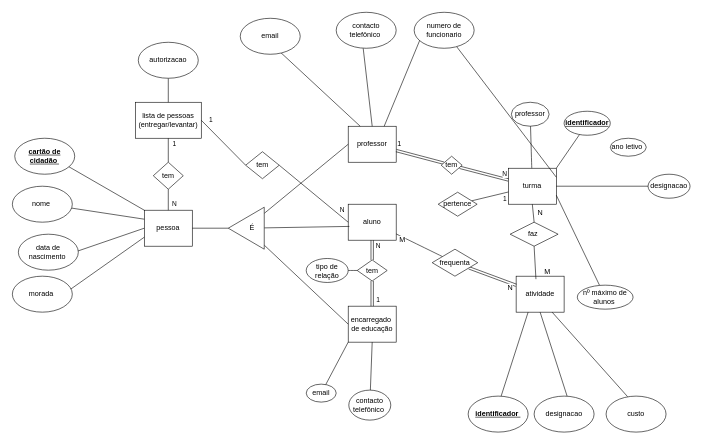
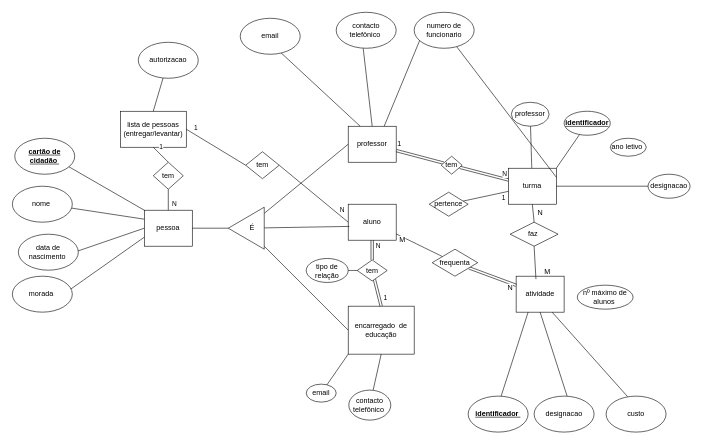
  <mxCell id="0" />
  <mxCell id="1" parent="0" />
  <mxCell id="2" value="pessoa" style="rounded=0;whiteSpace=wrap;html=1;" parent="1" vertex="1"><mxGeometry x="240" y="350" width="80" height="60" as="geometry" /></mxCell>
  <mxCell id="3" value="professor" style="rounded=0;whiteSpace=wrap;html=1;" parent="1" vertex="1"><mxGeometry x="580" y="210" width="80" height="60" as="geometry" /></mxCell>
  <mxCell id="4" value="" style="endArrow=none;html=1;rounded=0;exitX=1;exitY=0.5;exitDx=0;exitDy=0;entryX=0;entryY=0.25;entryDx=0;entryDy=0;" parent="1" target="2" edge="1"><mxGeometry width="50" height="50" relative="1" as="geometry"><mxPoint x="109" y="345" as="sourcePoint" /><mxPoint x="460" y="340" as="targetPoint" /></mxGeometry></mxCell>
  <mxCell id="5" value="" style="endArrow=none;html=1;rounded=0;exitX=1;exitY=0.75;exitDx=0;exitDy=0;entryX=0;entryY=0;entryDx=0;entryDy=0;" parent="1" target="2" edge="1"><mxGeometry width="50" height="50" relative="1" as="geometry"><mxPoint x="109" y="274.5" as="sourcePoint" /><mxPoint x="460" y="340" as="targetPoint" /></mxGeometry></mxCell>
  <mxCell id="6" value="" style="endArrow=none;html=1;rounded=0;exitX=1;exitY=0.5;exitDx=0;exitDy=0;entryX=0;entryY=0.5;entryDx=0;entryDy=0;" parent="1" target="2" edge="1"><mxGeometry width="50" height="50" relative="1" as="geometry"><mxPoint x="109" y="425" as="sourcePoint" /><mxPoint x="460" y="340" as="targetPoint" /></mxGeometry></mxCell>
  <mxCell id="7" value="" style="endArrow=none;html=1;rounded=0;exitX=1;exitY=0.25;exitDx=0;exitDy=0;entryX=0;entryY=0.75;entryDx=0;entryDy=0;" parent="1" target="2" edge="1"><mxGeometry width="50" height="50" relative="1" as="geometry"><mxPoint x="109" y="487.5" as="sourcePoint" /><mxPoint x="460" y="340" as="targetPoint" /></mxGeometry></mxCell>
  <mxCell id="8" value="" style="endArrow=none;html=1;rounded=0;entryX=0;entryY=0.5;entryDx=0;entryDy=0;" parent="1" source="53" target="3" edge="1"><mxGeometry width="50" height="50" relative="1" as="geometry"><mxPoint x="450" y="360" as="sourcePoint" /><mxPoint x="460" y="340" as="targetPoint" /></mxGeometry></mxCell>
  <mxCell id="9" value="" style="endArrow=none;html=1;rounded=0;exitX=0.6;exitY=1.04;exitDx=0;exitDy=0;exitPerimeter=0;entryX=0.25;entryY=0;entryDx=0;entryDy=0;" parent="1" target="3" edge="1"><mxGeometry width="50" height="50" relative="1" as="geometry"><mxPoint x="462" y="82" as="sourcePoint" /><mxPoint x="460" y="340" as="targetPoint" /></mxGeometry></mxCell>
  <mxCell id="10" value="" style="endArrow=none;html=1;rounded=0;exitX=0.5;exitY=1;exitDx=0;exitDy=0;entryX=0.5;entryY=0;entryDx=0;entryDy=0;" parent="1" target="3" edge="1"><mxGeometry width="50" height="50" relative="1" as="geometry"><mxPoint x="605" y="80" as="sourcePoint" /><mxPoint x="460" y="340" as="targetPoint" /></mxGeometry></mxCell>
  <mxCell id="11" value="" style="endArrow=none;html=1;rounded=0;exitX=0.5;exitY=1;exitDx=0;exitDy=0;entryX=0.75;entryY=0;entryDx=0;entryDy=0;" parent="1" target="3" edge="1"><mxGeometry width="50" height="50" relative="1" as="geometry"><mxPoint x="700" y="65" as="sourcePoint" /><mxPoint x="460" y="340" as="targetPoint" /></mxGeometry></mxCell>
  <mxCell id="12" value="aluno" style="rounded=0;whiteSpace=wrap;html=1;" parent="1" vertex="1"><mxGeometry x="580" y="340" width="80" height="60" as="geometry" /></mxCell>
  <mxCell id="13" value="" style="endArrow=none;html=1;rounded=0;entryX=0.025;entryY=0.617;entryDx=0;entryDy=0;entryPerimeter=0;" parent="1" source="53" target="12" edge="1"><mxGeometry width="50" height="50" relative="1" as="geometry"><mxPoint x="480" y="380" as="sourcePoint" /><mxPoint x="460" y="340" as="targetPoint" /></mxGeometry></mxCell>
- <mxCell id="14" value="encarregado&amp;nbsp; de educação" style="rounded=0;whiteSpace=wrap;html=1;" parent="1" vertex="1"><mxGeometry x="580" y="510" width="80" height="60" as="geometry" /></mxCell>
+ <mxCell id="14" value="encarregado&amp;nbsp; de educação" style="rounded=0;whiteSpace=wrap;html=1;" parent="1" vertex="1"><mxGeometry x="580" y="510" width="110" height="80" as="geometry" /></mxCell>
  <mxCell id="15" value="" style="endArrow=none;html=1;rounded=0;entryX=0;entryY=0.5;entryDx=0;entryDy=0;" parent="1" source="53" target="14" edge="1"><mxGeometry width="50" height="50" relative="1" as="geometry"><mxPoint x="450" y="400" as="sourcePoint" /><mxPoint x="450" y="340" as="targetPoint" /></mxGeometry></mxCell>
- <mxCell id="16" value="lista de pessoas (entregar/levantar)" style="rounded=0;whiteSpace=wrap;html=1;" parent="1" vertex="1"><mxGeometry x="225" y="170" width="110" height="60" as="geometry" /></mxCell>
+ <mxCell id="16" value="lista de pessoas (entregar/levantar)" style="rounded=0;whiteSpace=wrap;html=1;" parent="1" vertex="1"><mxGeometry x="200" y="185" width="110" height="60" as="geometry" /></mxCell>
  <mxCell id="17" value="1" style="endArrow=none;html=1;rounded=0;exitX=0.5;exitY=0;exitDx=0;exitDy=0;entryX=0.5;entryY=1;entryDx=0;entryDy=0;" parent="1" source="71" target="16" edge="1"><mxGeometry x="0.5" y="-10" width="50" height="50" relative="1" as="geometry"><mxPoint x="400" y="490" as="sourcePoint" /><mxPoint x="450" y="440" as="targetPoint" /><mxPoint as="offset" /></mxGeometry></mxCell>
  <mxCell id="18" value="N" style="endArrow=none;html=1;rounded=0;exitX=1;exitY=0.5;exitDx=0;exitDy=0;entryX=0;entryY=0.5;entryDx=0;entryDy=0;" parent="1" source="73" target="12" edge="1"><mxGeometry x="0.726" y="9" width="50" height="50" relative="1" as="geometry"><mxPoint x="400" y="490" as="sourcePoint" /><mxPoint x="450" y="440" as="targetPoint" /><mxPoint as="offset" /></mxGeometry></mxCell>
  <mxCell id="19" value="" style="endArrow=none;html=1;rounded=0;exitX=0.5;exitY=0;exitDx=0;exitDy=0;" parent="1" source="16" edge="1" target="47"><mxGeometry width="50" height="50" relative="1" as="geometry"><mxPoint x="400" y="390" as="sourcePoint" /><mxPoint x="275" y="90" as="targetPoint" /></mxGeometry></mxCell>
  <mxCell id="20" value="" style="endArrow=none;html=1;rounded=0;entryX=0;entryY=1;entryDx=0;entryDy=0;" parent="1" target="14" edge="1" source="45"><mxGeometry width="50" height="50" relative="1" as="geometry"><mxPoint x="475" y="650" as="sourcePoint" /><mxPoint x="450" y="640" as="targetPoint" /></mxGeometry></mxCell>
  <mxCell id="21" value="" style="endArrow=none;html=1;rounded=0;entryX=0.5;entryY=1;entryDx=0;entryDy=0;" parent="1" target="14" edge="1" source="46"><mxGeometry width="50" height="50" relative="1" as="geometry"><mxPoint x="577.5" y="650" as="sourcePoint" /><mxPoint x="450" y="640" as="targetPoint" /></mxGeometry></mxCell>
  <mxCell id="22" value="turma" style="rounded=0;whiteSpace=wrap;html=1;" parent="1" vertex="1"><mxGeometry x="847" y="280" width="80" height="60" as="geometry" /></mxCell>
  <mxCell id="23" value="" style="endArrow=none;html=1;rounded=0;exitX=1;exitY=0;exitDx=0;exitDy=0;" parent="1" source="22" edge="1" target="38"><mxGeometry width="50" height="50" relative="1" as="geometry"><mxPoint x="1020" y="400" as="sourcePoint" /><mxPoint x="1000" y="210" as="targetPoint" /></mxGeometry></mxCell>
  <mxCell id="24" value="" style="endArrow=none;html=1;rounded=0;exitX=1;exitY=0.25;exitDx=0;exitDy=0;" parent="1" source="22" edge="1" target="35"><mxGeometry width="50" height="50" relative="1" as="geometry"><mxPoint x="1020" y="400" as="sourcePoint" /><mxPoint x="1080" y="225" as="targetPoint" /></mxGeometry></mxCell>
  <mxCell id="25" value="" style="endArrow=none;html=1;rounded=0;exitX=1;exitY=0.5;exitDx=0;exitDy=0;" parent="1" source="22" edge="1" target="40"><mxGeometry width="50" height="50" relative="1" as="geometry"><mxPoint x="1020" y="400" as="sourcePoint" /><mxPoint x="1080" y="305" as="targetPoint" /></mxGeometry></mxCell>
- <mxCell id="26" value="" style="endArrow=none;html=1;rounded=0;exitX=1;exitY=0.75;exitDx=0;exitDy=0;" parent="1" source="22" edge="1" target="41"><mxGeometry width="50" height="50" relative="1" as="geometry"><mxPoint x="1020" y="400" as="sourcePoint" /><mxPoint x="1080" y="380" as="targetPoint" /></mxGeometry></mxCell>
  <mxCell id="27" value="faz&amp;nbsp;" style="rhombus;whiteSpace=wrap;html=1;" parent="1" vertex="1"><mxGeometry x="850" y="370" width="80" height="40" as="geometry" /></mxCell>
  <mxCell id="28" value="" style="endArrow=none;html=1;rounded=0;exitX=0.5;exitY=1;exitDx=0;exitDy=0;entryX=0.5;entryY=0;entryDx=0;entryDy=0;" parent="1" source="22" target="27" edge="1"><mxGeometry width="50" height="50" relative="1" as="geometry"><mxPoint x="710" y="500" as="sourcePoint" /><mxPoint x="760" y="450" as="targetPoint" /></mxGeometry></mxCell>
  <mxCell id="29" value="atividade" style="rounded=0;whiteSpace=wrap;html=1;" parent="1" vertex="1"><mxGeometry x="860" y="460" width="80" height="60" as="geometry" /></mxCell>
  <mxCell id="30" value="" style="endArrow=none;html=1;rounded=0;exitX=0.5;exitY=1;exitDx=0;exitDy=0;entryX=0.413;entryY=0.083;entryDx=0;entryDy=0;entryPerimeter=0;" parent="1" source="27" target="29" edge="1"><mxGeometry width="50" height="50" relative="1" as="geometry"><mxPoint x="710" y="500" as="sourcePoint" /><mxPoint x="760" y="450" as="targetPoint" /></mxGeometry></mxCell>
  <mxCell id="31" value="" style="endArrow=none;html=1;rounded=0;exitX=0.5;exitY=0;exitDx=0;exitDy=0;entryX=0.25;entryY=1;entryDx=0;entryDy=0;" parent="1" target="29" edge="1"><mxGeometry width="50" height="50" relative="1" as="geometry"><mxPoint x="835" y="660" as="sourcePoint" /><mxPoint x="760" y="450" as="targetPoint" /></mxGeometry></mxCell>
  <mxCell id="32" value="" style="endArrow=none;html=1;rounded=0;exitX=0.5;exitY=0;exitDx=0;exitDy=0;entryX=0.5;entryY=1;entryDx=0;entryDy=0;" parent="1" target="29" edge="1"><mxGeometry width="50" height="50" relative="1" as="geometry"><mxPoint x="945" y="660" as="sourcePoint" /><mxPoint x="760" y="450" as="targetPoint" /></mxGeometry></mxCell>
  <mxCell id="33" value="" style="endArrow=none;html=1;rounded=0;exitX=0.371;exitY=0.02;exitDx=0;exitDy=0;exitPerimeter=0;entryX=0.75;entryY=1;entryDx=0;entryDy=0;" parent="1" target="29" edge="1"><mxGeometry width="50" height="50" relative="1" as="geometry"><mxPoint x="1045.97" y="661" as="sourcePoint" /><mxPoint x="760" y="450" as="targetPoint" /></mxGeometry></mxCell>
  <mxCell id="34" value="N" style="endArrow=none;html=1;rounded=0;exitX=0.5;exitY=0;exitDx=0;exitDy=0;shape=link;" parent="1" source="67" edge="1" target="12"><mxGeometry x="0.394" y="-10" width="50" height="50" relative="1" as="geometry"><mxPoint x="710" y="510" as="sourcePoint" /><mxPoint x="620" y="480" as="targetPoint" /><mxPoint as="offset" /></mxGeometry></mxCell>
  <mxCell id="35" value="numero de funcionario" style="ellipse;whiteSpace=wrap;html=1;" parent="1" vertex="1"><mxGeometry x="690" y="20" width="100" height="60" as="geometry" /></mxCell>
  <mxCell id="36" value="contacto telefônico&amp;nbsp;" style="ellipse;whiteSpace=wrap;html=1;" parent="1" vertex="1"><mxGeometry x="560" y="20" width="100" height="60" as="geometry" /></mxCell>
  <mxCell id="37" value="email" style="ellipse;whiteSpace=wrap;html=1;" parent="1" vertex="1"><mxGeometry x="400" y="30" width="100" height="60" as="geometry" /></mxCell>
  <mxCell id="38" value="&lt;u&gt;&lt;b&gt;identificador&lt;/b&gt;&lt;/u&gt;" style="ellipse;whiteSpace=wrap;html=1;" parent="1" vertex="1"><mxGeometry x="940" y="185" width="77" height="40" as="geometry" /></mxCell>
  <mxCell id="39" value="ano letivo&amp;nbsp;" style="ellipse;whiteSpace=wrap;html=1;" parent="1" vertex="1"><mxGeometry x="1017" y="230" width="60" height="30" as="geometry" /></mxCell>
  <mxCell id="40" value="designacao" style="ellipse;whiteSpace=wrap;html=1;" parent="1" vertex="1"><mxGeometry x="1080" y="290" width="70" height="40" as="geometry" /></mxCell>
  <mxCell id="41" value="nº máximo de alunos&amp;nbsp;" style="ellipse;whiteSpace=wrap;html=1;" parent="1" vertex="1"><mxGeometry x="962" y="475" width="93" height="40" as="geometry" /></mxCell>
  <mxCell id="42" value="&lt;u&gt;&lt;b&gt;identificador&amp;nbsp;&lt;/b&gt;&lt;/u&gt;" style="ellipse;whiteSpace=wrap;html=1;" parent="1" vertex="1"><mxGeometry x="780" y="660" width="100" height="60" as="geometry" /></mxCell>
  <mxCell id="43" value="designacao" style="ellipse;whiteSpace=wrap;html=1;" parent="1" vertex="1"><mxGeometry x="890" y="660" width="100" height="60" as="geometry" /></mxCell>
  <mxCell id="44" value="custo" style="ellipse;whiteSpace=wrap;html=1;" parent="1" vertex="1"><mxGeometry x="1010" y="660" width="100" height="60" as="geometry" /></mxCell>
  <mxCell id="45" value="email" style="ellipse;whiteSpace=wrap;html=1;" parent="1" vertex="1"><mxGeometry x="510" y="640" width="50" height="30" as="geometry" /></mxCell>
  <mxCell id="46" value="contacto telefônico&amp;nbsp;" style="ellipse;whiteSpace=wrap;html=1;" parent="1" vertex="1"><mxGeometry x="581" y="650" width="70" height="50" as="geometry" /></mxCell>
  <mxCell id="47" value="autorizacao" style="ellipse;whiteSpace=wrap;html=1;" parent="1" vertex="1"><mxGeometry x="230" y="70" width="100" height="60" as="geometry" /></mxCell>
  <mxCell id="48" value="&lt;b&gt;&lt;u&gt;cartão de cidadão&amp;nbsp;&lt;/u&gt;&lt;/b&gt;" style="ellipse;whiteSpace=wrap;html=1;" parent="1" vertex="1"><mxGeometry x="24" y="230" width="100" height="60" as="geometry" /></mxCell>
  <mxCell id="49" value="nome&amp;nbsp;" style="ellipse;whiteSpace=wrap;html=1;" parent="1" vertex="1"><mxGeometry y="310" width="100" height="60" as="geometry" x="20" /></mxCell>
  <mxCell id="50" value="data de nascimento&amp;nbsp;" style="ellipse;whiteSpace=wrap;html=1;" parent="1" vertex="1"><mxGeometry x="30" y="390" width="100" height="60" as="geometry" /></mxCell>
  <mxCell id="51" value="morada&amp;nbsp;" style="ellipse;whiteSpace=wrap;html=1;" parent="1" vertex="1"><mxGeometry y="460" width="100" height="60" as="geometry" x="20" /></mxCell>
  <mxCell id="52" value="" style="group" parent="1" vertex="1" connectable="0"><mxGeometry x="380" y="345" width="70" height="70" as="geometry" /></mxCell>
  <mxCell id="53" value="" style="triangle;whiteSpace=wrap;html=1;rotation=-180;" parent="52" vertex="1"><mxGeometry width="60" height="70" as="geometry" /></mxCell>
  <mxCell id="54" value="É" style="text;html=1;align=center;verticalAlign=middle;whiteSpace=wrap;rounded=0;" parent="52" vertex="1"><mxGeometry x="10" y="20" width="60" height="30" as="geometry" /></mxCell>
  <mxCell id="55" value="" style="endArrow=none;html=1;rounded=0;" parent="1" source="2" target="53" edge="1"><mxGeometry width="50" height="50" relative="1" as="geometry"><mxPoint x="470" y="410" as="sourcePoint" /><mxPoint x="520" y="360" as="targetPoint" /></mxGeometry></mxCell>
  <mxCell id="56" value="1" style="endArrow=none;html=1;rounded=0;" parent="1" source="60" target="22" edge="1"><mxGeometry x="0.76" y="-10" width="50" height="50" relative="1" as="geometry"><mxPoint x="790" y="350" as="sourcePoint" /><mxPoint x="840" y="300" as="targetPoint" /><mxPoint x="-1" as="offset" /></mxGeometry></mxCell>
  <mxCell id="57" value="N" style="endArrow=none;html=1;rounded=0;shape=link;" parent="1" source="59" target="22" edge="1"><mxGeometry x="0.781" y="8" width="50" height="50" relative="1" as="geometry"><mxPoint x="790" y="350" as="sourcePoint" /><mxPoint x="840" y="300" as="targetPoint" /><mxPoint as="offset" /></mxGeometry></mxCell>
  <mxCell id="58" value="" style="endArrow=none;html=1;rounded=0;shape=link;" parent="1" source="3" target="59" edge="1"><mxGeometry width="50" height="50" relative="1" as="geometry"><mxPoint x="660" y="250" as="sourcePoint" /><mxPoint x="847" y="300" as="targetPoint" /></mxGeometry></mxCell>
  <mxCell id="59" value="tem" style="rhombus;whiteSpace=wrap;html=1;" parent="1" vertex="1"><mxGeometry x="735" y="260" width="35" height="30" as="geometry" /></mxCell>
- <mxCell id="60" value="pertence" style="rhombus;whiteSpace=wrap;html=1;" parent="1" vertex="1"><mxGeometry x="730" y="320" width="65" height="40" as="geometry" /></mxCell>
+ <mxCell id="60" value="pertence" style="rhombus;whiteSpace=wrap;html=1;" parent="1" vertex="1"><mxGeometry x="715" y="320" width="65" height="40" as="geometry" /></mxCell>
  <mxCell id="61" value="N" style="text;html=1;align=center;verticalAlign=middle;resizable=0;points=[];autosize=1;strokeColor=none;fillColor=none;" parent="1" vertex="1"><mxGeometry x="885" y="340" width="30" height="30" as="geometry" /></mxCell>
  <mxCell id="62" value="1" style="text;html=1;align=center;verticalAlign=middle;resizable=0;points=[];autosize=1;strokeColor=none;fillColor=none;" parent="1" vertex="1"><mxGeometry x="650" y="225" width="30" height="30" as="geometry" /></mxCell>
  <mxCell id="63" value="M" style="text;html=1;align=center;verticalAlign=middle;resizable=0;points=[];autosize=1;strokeColor=none;fillColor=none;" parent="1" vertex="1"><mxGeometry x="897" y="438" width="30" height="30" as="geometry" /></mxCell>
  <mxCell id="64" value="professor" style="ellipse;whiteSpace=wrap;html=1;" vertex="1" parent="1"><mxGeometry x="852" y="170" width="63" height="40" as="geometry" /></mxCell>
  <mxCell id="65" value="" style="endArrow=none;html=1;rounded=0;fontSize=12;startSize=8;endSize=8;curved=1;" edge="1" parent="1" source="22" target="64"><mxGeometry width="50" height="50" relative="1" as="geometry"><mxPoint x="880" y="450" as="sourcePoint" /><mxPoint x="930" y="400" as="targetPoint" /></mxGeometry></mxCell>
  <mxCell id="66" value="1" style="endArrow=none;html=1;rounded=0;exitX=0.5;exitY=0;exitDx=0;exitDy=0;shape=link;" edge="1" parent="1" source="14" target="67"><mxGeometry x="-0.524" y="-10" width="50" height="50" relative="1" as="geometry"><mxPoint x="620" y="510" as="sourcePoint" /><mxPoint x="620" y="400" as="targetPoint" /><mxPoint as="offset" /></mxGeometry></mxCell>
  <mxCell id="67" value="tem" style="rhombus;whiteSpace=wrap;html=1;" vertex="1" parent="1"><mxGeometry x="595" y="433" width="50" height="35" as="geometry" /></mxCell>
  <mxCell id="68" value="tipo de relação" style="ellipse;whiteSpace=wrap;html=1;" vertex="1" parent="1"><mxGeometry x="510" y="430.5" width="70" height="40" as="geometry" /></mxCell>
  <mxCell id="69" value="" style="endArrow=none;html=1;rounded=0;fontSize=12;startSize=8;endSize=8;curved=1;" edge="1" parent="1" source="68" target="67"><mxGeometry width="50" height="50" relative="1" as="geometry"><mxPoint x="540" y="410" as="sourcePoint" /><mxPoint x="590" y="360" as="targetPoint" /></mxGeometry></mxCell>
  <mxCell id="70" value="N" style="endArrow=none;html=1;rounded=0;exitX=0.5;exitY=0;exitDx=0;exitDy=0;entryX=0.5;entryY=1;entryDx=0;entryDy=0;" edge="1" parent="1" source="2" target="71"><mxGeometry x="-0.429" y="-10" width="50" height="50" relative="1" as="geometry"><mxPoint x="280" y="350" as="sourcePoint" /><mxPoint x="280" y="230" as="targetPoint" /><mxPoint as="offset" /></mxGeometry></mxCell>
  <mxCell id="71" value="tem" style="rhombus;whiteSpace=wrap;html=1;" vertex="1" parent="1"><mxGeometry x="255" y="270" width="50" height="45" as="geometry" /></mxCell>
  <mxCell id="72" value="1" style="endArrow=none;html=1;rounded=0;exitX=1;exitY=0.5;exitDx=0;exitDy=0;entryX=0;entryY=0.5;entryDx=0;entryDy=0;" edge="1" parent="1" source="16" target="73"><mxGeometry x="-0.8" y="11" width="50" height="50" relative="1" as="geometry"><mxPoint x="335" y="200" as="sourcePoint" /><mxPoint x="580" y="370" as="targetPoint" /><mxPoint as="offset" /></mxGeometry></mxCell>
  <mxCell id="73" value="tem" style="rhombus;whiteSpace=wrap;html=1;" vertex="1" parent="1"><mxGeometry x="409" y="252.5" width="56" height="45" as="geometry" /></mxCell>
  <mxCell id="74" value="M" style="endArrow=none;html=1;rounded=0;fontSize=12;startSize=8;endSize=8;curved=1;" edge="1" parent="1" source="76" target="12"><mxGeometry x="0.684" y="5" width="50" height="50" relative="1" as="geometry"><mxPoint x="630" y="370" as="sourcePoint" /><mxPoint x="680" y="320" as="targetPoint" /><mxPoint as="offset" /></mxGeometry></mxCell>
  <mxCell id="75" value="N" style="endArrow=none;html=1;rounded=0;fontSize=12;curved=1;shape=link;" edge="1" parent="1" source="29" target="76"><mxGeometry x="-0.816" y="8" width="50" height="50" relative="1" as="geometry"><mxPoint x="860" y="473" as="sourcePoint" /><mxPoint x="660" y="387" as="targetPoint" /><mxPoint as="offset" /></mxGeometry></mxCell>
  <mxCell id="76" value="frequenta" style="rhombus;whiteSpace=wrap;html=1;" vertex="1" parent="1"><mxGeometry x="720" y="415" width="76" height="45" as="geometry" /></mxCell>
